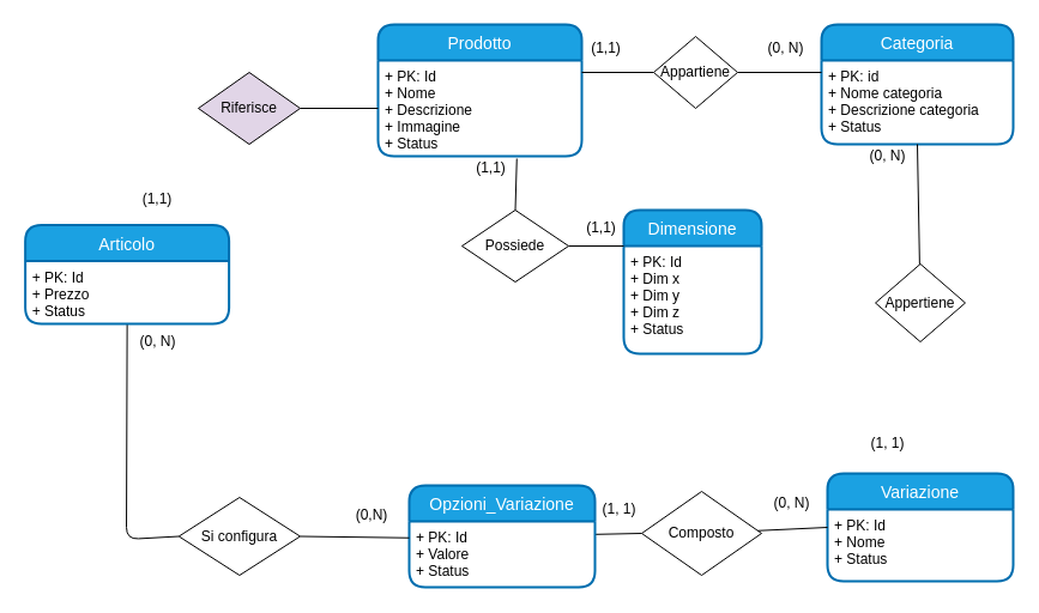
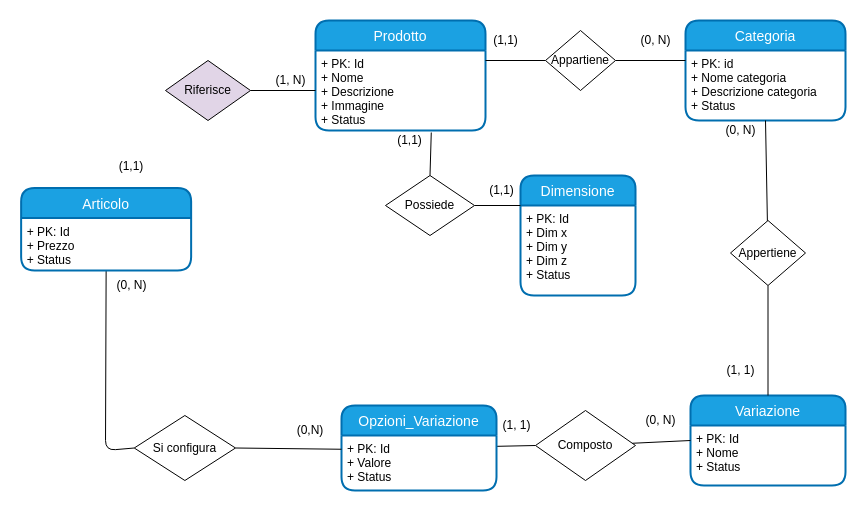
  <mxCell id="0" />
  <mxCell id="1" parent="0" />
  <mxCell id="2" value="Prodotto" style="swimlane;childLayout=stackLayout;horizontal=1;startSize=30;horizontalStack=0;rounded=1;fontSize=14;fontStyle=0;strokeWidth=2;resizeParent=0;resizeLast=1;shadow=0;dashed=0;align=center;arcSize=15;fillColor=#1ba1e2;fontColor=#ffffff;strokeColor=#006EAF;" parent="1" vertex="1"><mxGeometry x="315" y="20" width="170" height="110" as="geometry" /></mxCell>
  <mxCell id="3" value="+ PK: Id&#10;+ Nome&#10;+ Descrizione&#10;+ Immagine&#10;+ Status" style="align=left;strokeColor=none;fillColor=none;spacingLeft=4;fontSize=12;verticalAlign=top;resizable=0;rotatable=0;part=1;" parent="2" vertex="1"><mxGeometry y="30" width="170" height="80" as="geometry" /></mxCell>
  <mxCell id="4" value="Categoria" style="swimlane;childLayout=stackLayout;horizontal=1;startSize=30;horizontalStack=0;rounded=1;fontSize=14;fontStyle=0;strokeWidth=2;resizeParent=0;resizeLast=1;shadow=0;dashed=0;align=center;fillColor=#1ba1e2;fontColor=#ffffff;strokeColor=#006EAF;" parent="1" vertex="1"><mxGeometry x="685" y="20" width="160" height="100" as="geometry" /></mxCell>
  <mxCell id="5" value="+ PK: id&#10;+ Nome categoria&#10;+ Descrizione categoria&#10;+ Status" style="align=left;strokeColor=none;fillColor=none;spacingLeft=4;fontSize=12;verticalAlign=top;resizable=0;rotatable=0;part=1;" parent="4" vertex="1"><mxGeometry y="30" width="160" height="70" as="geometry" /></mxCell>
  <mxCell id="6" style="edgeStyle=none;html=1;exitX=0;exitY=0.5;exitDx=0;exitDy=0;endArrow=none;endFill=0;" parent="1" source="8" edge="1"><mxGeometry relative="1" as="geometry"><mxPoint x="485" y="60" as="targetPoint" /></mxGeometry></mxCell>
  <mxCell id="7" style="edgeStyle=none;html=1;exitX=1;exitY=0.5;exitDx=0;exitDy=0;endArrow=none;endFill=0;" parent="1" source="8" edge="1"><mxGeometry relative="1" as="geometry"><mxPoint x="685" y="60" as="targetPoint" /></mxGeometry></mxCell>
  <mxCell id="8" value="Appartiene" style="shape=rhombus;perimeter=rhombusPerimeter;whiteSpace=wrap;html=1;align=center;" parent="1" vertex="1"><mxGeometry x="545" y="30" width="70" height="60" as="geometry" /></mxCell>
  <mxCell id="9" value="Variazione" style="swimlane;childLayout=stackLayout;horizontal=1;startSize=30;horizontalStack=0;rounded=1;fontSize=14;fontStyle=0;strokeWidth=2;resizeParent=0;resizeLast=1;shadow=0;dashed=0;align=center;fillColor=#1ba1e2;fontColor=#ffffff;strokeColor=#006EAF;" parent="1" vertex="1"><mxGeometry x="690" y="395" width="155" height="90" as="geometry" /></mxCell>
  <mxCell id="10" value="+ PK: Id&#10;+ Nome&#10;+ Status" style="align=left;strokeColor=none;fillColor=none;spacingLeft=4;fontSize=12;verticalAlign=top;resizable=0;rotatable=0;part=1;" parent="9" vertex="1"><mxGeometry y="30" width="155" height="60" as="geometry" /></mxCell>
+ <mxCell id="11" style="edgeStyle=none;html=1;entryX=0.5;entryY=0;entryDx=0;entryDy=0;endArrow=none;endFill=0;" parent="1" source="13" target="9" edge="1"><mxGeometry relative="1" as="geometry" /></mxCell>
  <mxCell id="12" style="edgeStyle=none;html=1;entryX=0.5;entryY=1;entryDx=0;entryDy=0;endArrow=none;endFill=0;" parent="1" source="13" target="5" edge="1"><mxGeometry relative="1" as="geometry" /></mxCell>
  <mxCell id="13" value="Appertiene" style="shape=rhombus;perimeter=rhombusPerimeter;whiteSpace=wrap;html=1;align=center;" parent="1" vertex="1"><mxGeometry x="730" y="220" width="75" height="65" as="geometry" /></mxCell>
  <mxCell id="14" style="edgeStyle=none;html=1;entryX=0;entryY=0.5;entryDx=0;entryDy=0;endArrow=none;endFill=0;" parent="1" source="15" target="18" edge="1"><mxGeometry relative="1" as="geometry" /></mxCell>
  <mxCell id="15" value="Opzioni_Variazione" style="swimlane;childLayout=stackLayout;horizontal=1;startSize=30;horizontalStack=0;rounded=1;fontSize=14;fontStyle=0;strokeWidth=2;resizeParent=0;resizeLast=1;shadow=0;dashed=0;align=center;fillColor=#1ba1e2;fontColor=#ffffff;strokeColor=#006EAF;" parent="1" vertex="1"><mxGeometry x="341" y="405" width="155" height="85" as="geometry" /></mxCell>
  <mxCell id="16" value="+ PK: Id&#10;+ Valore&#10;+ Status&#10;" style="align=left;strokeColor=none;fillColor=none;spacingLeft=4;fontSize=12;verticalAlign=top;resizable=0;rotatable=0;part=1;" parent="15" vertex="1"><mxGeometry y="30" width="155" height="55" as="geometry" /></mxCell>
  <mxCell id="17" style="edgeStyle=none;html=1;entryX=0;entryY=0.5;entryDx=0;entryDy=0;endArrow=none;endFill=0;" parent="1" source="18" target="9" edge="1"><mxGeometry relative="1" as="geometry" /></mxCell>
  <mxCell id="18" value="Composto" style="shape=rhombus;perimeter=rhombusPerimeter;whiteSpace=wrap;html=1;align=center;" parent="1" vertex="1"><mxGeometry x="535" y="410" width="100" height="70" as="geometry" /></mxCell>
  <mxCell id="19" value="Dimensione" style="swimlane;childLayout=stackLayout;horizontal=1;startSize=30;horizontalStack=0;rounded=1;fontSize=14;fontStyle=0;strokeWidth=2;resizeParent=0;resizeLast=1;shadow=0;dashed=0;align=center;fillColor=#1ba1e2;fontColor=#ffffff;strokeColor=#006EAF;" parent="1" vertex="1"><mxGeometry x="520" y="175" width="115" height="120" as="geometry" /></mxCell>
  <mxCell id="20" value="+ PK: Id&#10;+ Dim x&#10;+ Dim y&#10;+ Dim z&#10;+ Status" style="align=left;strokeColor=none;fillColor=none;spacingLeft=4;fontSize=12;verticalAlign=top;resizable=0;rotatable=0;part=1;" parent="19" vertex="1"><mxGeometry y="30" width="115" height="90" as="geometry" /></mxCell>
  <mxCell id="21" style="edgeStyle=none;html=1;exitX=0.5;exitY=0;exitDx=0;exitDy=0;entryX=0.681;entryY=1.025;entryDx=0;entryDy=0;endArrow=none;endFill=0;entryPerimeter=0;" parent="1" source="23" target="3" edge="1"><mxGeometry relative="1" as="geometry" /></mxCell>
  <mxCell id="22" style="edgeStyle=none;html=1;exitX=1;exitY=0.5;exitDx=0;exitDy=0;entryX=0;entryY=0;entryDx=0;entryDy=0;endArrow=none;endFill=0;" parent="1" source="23" target="20" edge="1"><mxGeometry relative="1" as="geometry" /></mxCell>
  <mxCell id="23" value="Possiede" style="shape=rhombus;perimeter=rhombusPerimeter;whiteSpace=wrap;html=1;align=center;" parent="1" vertex="1"><mxGeometry x="385" y="175" width="89" height="60" as="geometry" /></mxCell>
  <mxCell id="24" value="(1,1)" style="text;html=1;align=center;verticalAlign=middle;resizable=0;points=[];autosize=1;strokeColor=none;fillColor=none;" parent="1" vertex="1"><mxGeometry x="485" y="30" width="40" height="20" as="geometry" /></mxCell>
  <mxCell id="25" value="(0, N)" style="text;html=1;align=center;verticalAlign=middle;resizable=0;points=[];autosize=1;strokeColor=none;fillColor=none;" parent="1" vertex="1"><mxGeometry x="630" y="25" width="50" height="30" as="geometry" /></mxCell>
  <mxCell id="26" value="(0, N)" style="text;html=1;align=center;verticalAlign=middle;resizable=0;points=[];autosize=1;strokeColor=none;fillColor=none;" parent="1" vertex="1"><mxGeometry x="715" y="115" width="50" height="30" as="geometry" /></mxCell>
  <mxCell id="27" value="(1, 1)" style="text;html=1;align=center;verticalAlign=middle;resizable=0;points=[];autosize=1;strokeColor=none;fillColor=none;" parent="1" vertex="1"><mxGeometry x="720" y="360" width="40" height="20" as="geometry" /></mxCell>
  <mxCell id="28" style="edgeStyle=none;html=1;entryX=0;entryY=0.25;entryDx=0;entryDy=0;startArrow=none;startFill=0;endArrow=none;endFill=0;exitX=1;exitY=0.5;exitDx=0;exitDy=0;" parent="1" source="37" target="16" edge="1"><mxGeometry relative="1" as="geometry"><mxPoint x="315" y="330" as="sourcePoint" /><Array as="points" /></mxGeometry></mxCell>
  <mxCell id="29" value="(1,1)" style="text;html=1;strokeColor=none;fillColor=none;align=center;verticalAlign=middle;whiteSpace=wrap;rounded=0;" parent="1" vertex="1"><mxGeometry x="385" y="130" width="49" height="20" as="geometry" /></mxCell>
  <mxCell id="30" value="(1,1)" style="text;html=1;strokeColor=none;fillColor=none;align=center;verticalAlign=middle;whiteSpace=wrap;rounded=0;" parent="1" vertex="1"><mxGeometry x="474" y="180" width="55" height="20" as="geometry" /></mxCell>
  <mxCell id="31" value="(0, N)" style="text;html=1;align=center;verticalAlign=middle;resizable=0;points=[];autosize=1;strokeColor=none;fillColor=none;" parent="1" vertex="1"><mxGeometry x="635" y="410" width="50" height="20" as="geometry" /></mxCell>
  <mxCell id="32" value="(1, 1)" style="text;html=1;align=center;verticalAlign=middle;resizable=0;points=[];autosize=1;strokeColor=none;fillColor=none;" parent="1" vertex="1"><mxGeometry x="496" y="415" width="40" height="20" as="geometry" /></mxCell>
+ <mxCell id="33" value="(1, N)" style="text;html=1;align=center;verticalAlign=middle;resizable=0;points=[];autosize=1;strokeColor=none;fillColor=none;" parent="1" vertex="1"><mxGeometry x="265" y="70" width="50" height="20" as="geometry" /></mxCell>
  <mxCell id="34" value="(1,1)" style="text;html=1;strokeColor=none;fillColor=none;align=center;verticalAlign=middle;whiteSpace=wrap;rounded=0;" parent="1" vertex="1"><mxGeometry x="106.25" y="157.5" width="50" height="17.5" as="geometry" /></mxCell>
  <mxCell id="35" value="(0,N)" style="text;html=1;strokeColor=none;fillColor=none;align=center;verticalAlign=middle;whiteSpace=wrap;rounded=0;" parent="1" vertex="1"><mxGeometry x="280" y="415" width="60" height="30" as="geometry" /></mxCell>
  <mxCell id="36" style="edgeStyle=none;html=1;exitX=0;exitY=0.5;exitDx=0;exitDy=0;entryX=0.5;entryY=1;entryDx=0;entryDy=0;endArrow=none;endFill=0;" parent="1" source="37" target="39" edge="1"><mxGeometry relative="1" as="geometry"><Array as="points"><mxPoint x="105" y="450" /></Array><mxPoint x="122.5" y="230" as="targetPoint" /></mxGeometry></mxCell>
- <mxCell id="37" value="Si configura" style="shape=rhombus;perimeter=rhombusPerimeter;whiteSpace=wrap;html=1;align=center;" parent="1" vertex="1"><mxGeometry x="148.75" y="415" width="101.25" height="65" as="geometry" /></mxCell>
+ <mxCell id="37" value="Si configura" style="shape=rhombus;perimeter=rhombusPerimeter;whiteSpace=wrap;html=1;align=center;" parent="1" vertex="1"><mxGeometry x="133.75" y="415" width="101.25" height="65" as="geometry" /></mxCell>
  <mxCell id="38" value="(0, N)" style="text;html=1;align=center;verticalAlign=middle;resizable=0;points=[];autosize=1;strokeColor=none;fillColor=none;" parent="1" vertex="1"><mxGeometry x="106.25" y="270" width="50" height="30" as="geometry" /></mxCell>
  <mxCell id="39" value="Articolo" style="swimlane;childLayout=stackLayout;horizontal=1;startSize=30;horizontalStack=0;rounded=1;fontSize=14;fontStyle=0;strokeWidth=2;resizeParent=0;resizeLast=1;shadow=0;dashed=0;align=center;arcSize=15;fillColor=#1ba1e2;fontColor=#ffffff;strokeColor=#006EAF;" parent="1" vertex="1"><mxGeometry x="20.63" y="187.5" width="170" height="82.5" as="geometry" /></mxCell>
  <mxCell id="40" value="+ PK: Id&#10;+ Prezzo&#10;+ Status" style="align=left;strokeColor=none;fillColor=none;spacingLeft=4;fontSize=12;verticalAlign=top;resizable=0;rotatable=0;part=1;" parent="39" vertex="1"><mxGeometry y="30" width="170" height="52.5" as="geometry" /></mxCell>
  <mxCell id="41" value="Riferisce" style="rhombus;whiteSpace=wrap;html=1;fillColor=#e1d5e7;" parent="1" vertex="1"><mxGeometry x="165" y="60" width="85" height="60" as="geometry" /></mxCell>
  <mxCell id="42" style="edgeStyle=none;html=1;entryX=1;entryY=0.5;entryDx=0;entryDy=0;endArrow=none;endFill=0;exitX=0;exitY=0.5;exitDx=0;exitDy=0;" parent="1" source="3" target="41" edge="1"><mxGeometry relative="1" as="geometry"><Array as="points" /></mxGeometry></mxCell>
